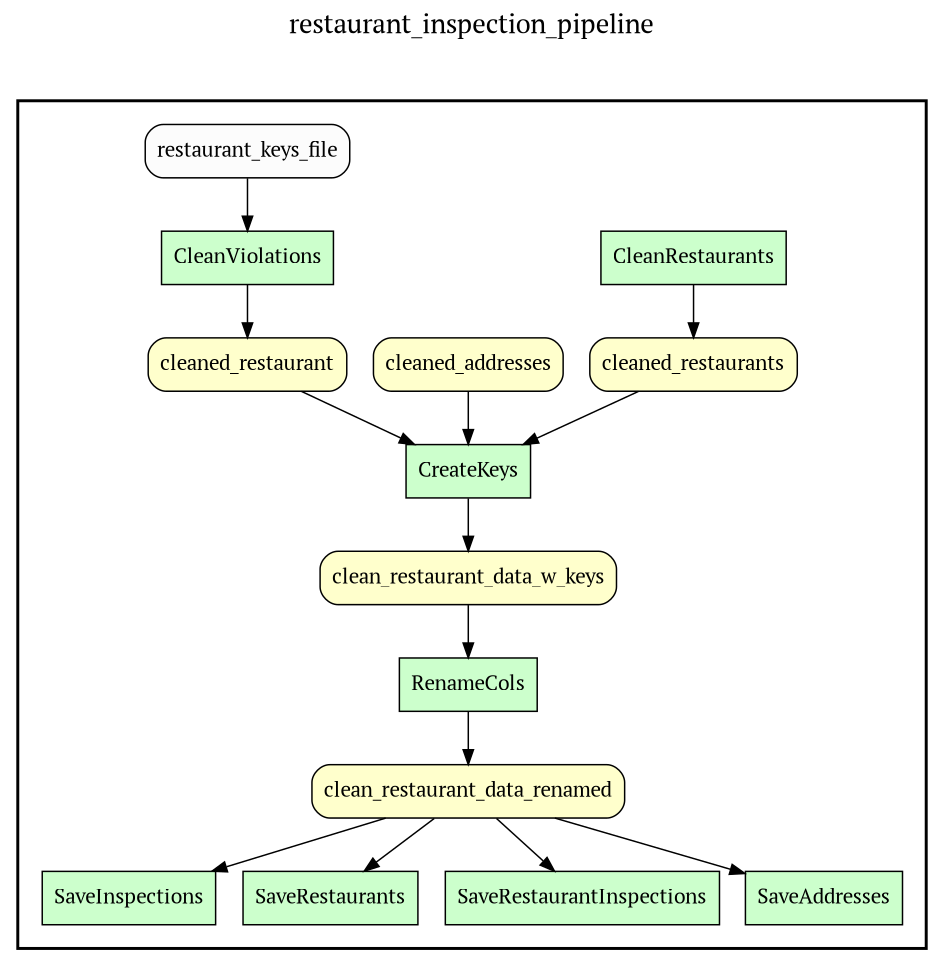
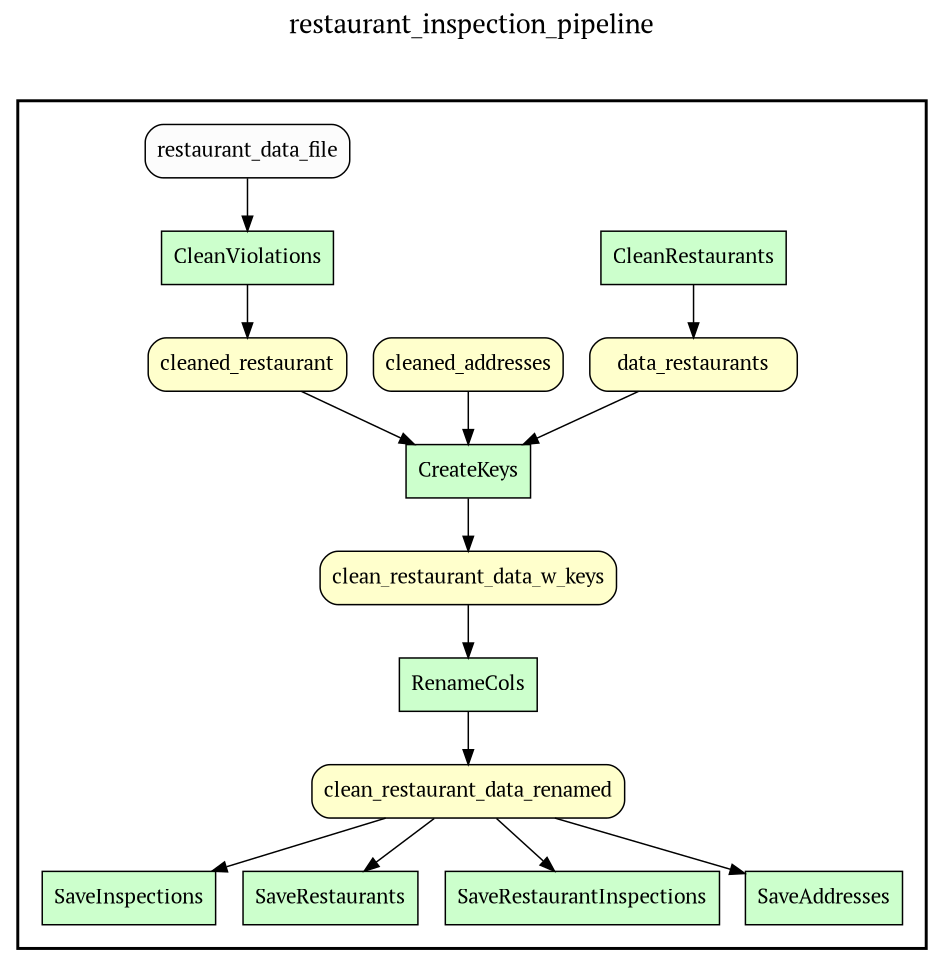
  digraph {
    fontname="PT Serif"
    fontsize=18
    label=restaurant_inspection_pipeline
    labelloc=t
    rankdir=TB
    node [fillcolor="#CCFFCC" fontname="PT Serif" peripheries=1 shape=box style=filled]
    edge [fontname="PT Serif"]
    CleanViolations
    n2 [fillcolor="#FFFFCC" label=cleaned_restaurant style="rounded,filled"]
    CleanRestaurants
-   cleaned_restaurants [fillcolor="#FFFFCC" style="rounded,filled"]
+   cleaned_restaurants [fillcolor="#FFFFCC" style="rounded,filled" label=data_restaurants]
    cleaned_addresses [fillcolor="#FFFFCC" style="rounded,filled"]
    CreateKeys
    clean_restaurant_data_w_keys [fillcolor="#FFFFCC" style="rounded,filled"]
    RenameCols
    clean_restaurant_data_renamed [fillcolor="#FFFFCC" style="rounded,filled"]
    SaveInspections
    SaveRestaurants
    SaveRestaurantInspections
    SaveAddresses
-   restaurant_data_file [fillcolor="#FCFCFC" style="rounded,filled" label=restaurant_keys_file]
+   restaurant_data_file [fillcolor="#FCFCFC" style="rounded,filled"]
    subgraph cluster_1 {
      color=black
      label=""
      penwidth=2
      subgraph cluster_2 {
        color=white
        label=""
        penwidth=2
        CleanViolations
        n2
        CleanRestaurants
        cleaned_restaurants
        cleaned_addresses
        CreateKeys
        clean_restaurant_data_w_keys
        RenameCols
        clean_restaurant_data_renamed
        SaveInspections
        SaveRestaurants
        SaveRestaurantInspections
        SaveAddresses
        restaurant_data_file
      }
    }
    subgraph cluster_3 {
      color=white
      label=""
      subgraph cluster_4 {
        color=white
        label=""
      }
    }
    subgraph cluster_5 {
      color=white
      label=""
      subgraph cluster_6 {
        color=white
        label=""
      }
    }
    CleanViolations -> n2
    n2 -> CreateKeys
    CleanRestaurants -> cleaned_restaurants
    cleaned_restaurants -> CreateKeys
    cleaned_addresses -> CreateKeys
    CreateKeys -> clean_restaurant_data_w_keys
    clean_restaurant_data_w_keys -> RenameCols
    RenameCols -> clean_restaurant_data_renamed
    clean_restaurant_data_renamed -> SaveInspections
    clean_restaurant_data_renamed -> SaveRestaurants
    clean_restaurant_data_renamed -> SaveRestaurantInspections
    clean_restaurant_data_renamed -> SaveAddresses
    restaurant_data_file -> CleanViolations
  }
